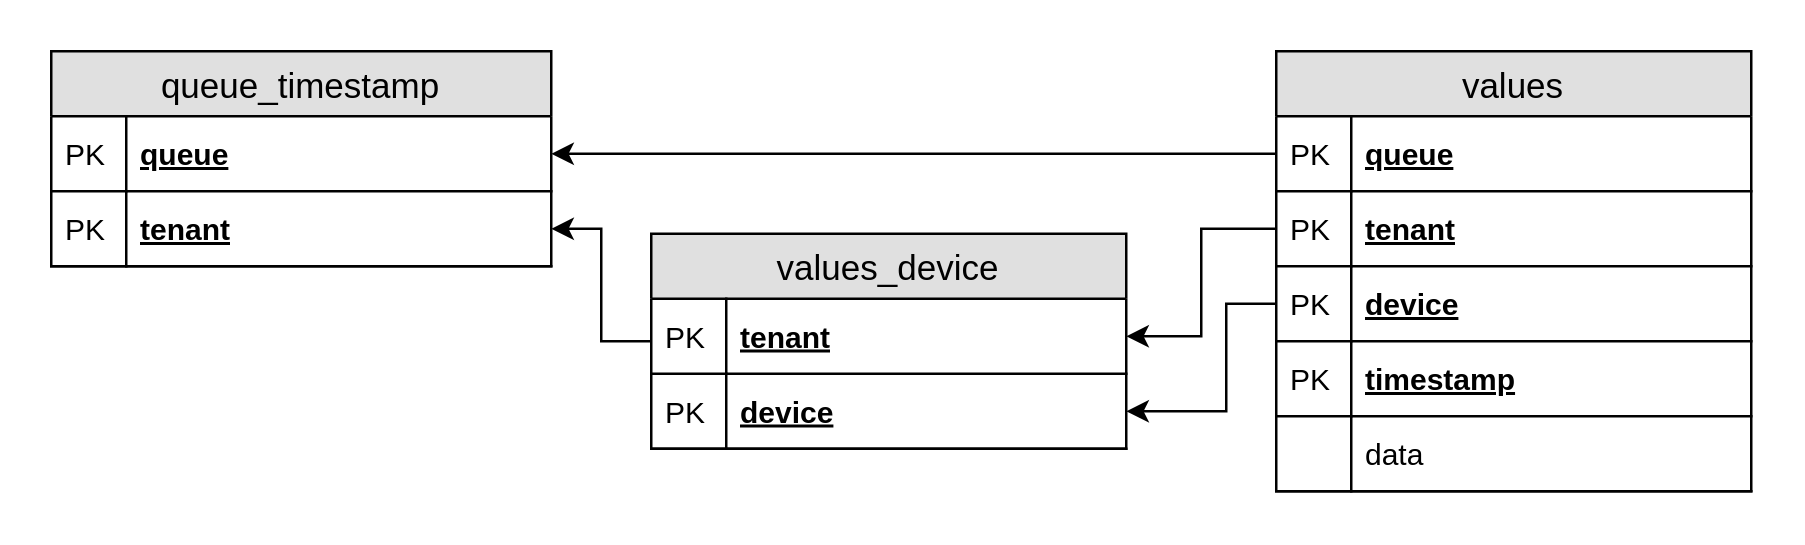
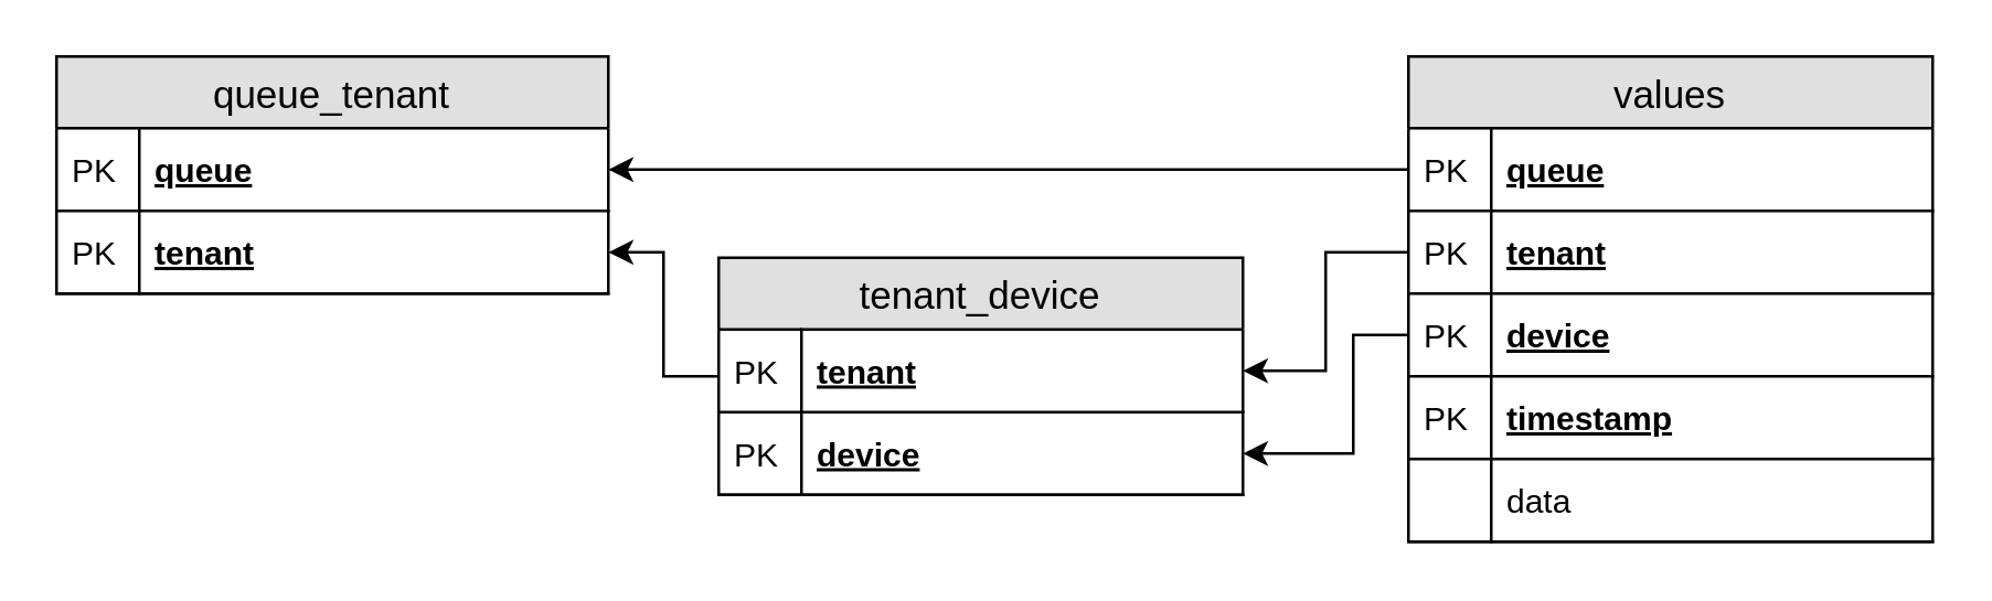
  <mxCell id="0" />
  <mxCell id="1" parent="0" />
- <mxCell id="2" value="queue_timestamp" style="swimlane;fontStyle=0;childLayout=stackLayout;horizontal=1;startSize=26;fillColor=#e0e0e0;horizontalStack=0;resizeParent=1;resizeParentMax=0;resizeLast=0;collapsible=1;marginBottom=0;swimlaneFillColor=#ffffff;align=center;fontSize=14;" parent="1" vertex="1"><mxGeometry x="20" y="20" width="200" height="86" as="geometry" /></mxCell>
+ <mxCell id="2" value="queue_tenant" style="swimlane;fontStyle=0;childLayout=stackLayout;horizontal=1;startSize=26;fillColor=#e0e0e0;horizontalStack=0;resizeParent=1;resizeParentMax=0;resizeLast=0;collapsible=1;marginBottom=0;swimlaneFillColor=#ffffff;align=center;fontSize=14;" parent="1" vertex="1"><mxGeometry x="20" y="20" width="200" height="86" as="geometry" /></mxCell>
  <mxCell id="3" value="queue" style="shape=partialRectangle;top=0;left=0;right=0;bottom=1;align=left;verticalAlign=middle;fillColor=none;spacingLeft=34;spacingRight=4;overflow=hidden;rotatable=0;points=[[0,0.5],[1,0.5]];portConstraint=eastwest;dropTarget=0;fontStyle=5;fontSize=12;" parent="2" vertex="1"><mxGeometry y="26" width="200" height="30" as="geometry" /></mxCell>
  <mxCell id="4" value="PK" style="shape=partialRectangle;top=0;left=0;bottom=0;fillColor=none;align=left;verticalAlign=middle;spacingLeft=4;spacingRight=4;overflow=hidden;rotatable=0;points=[];portConstraint=eastwest;part=1;fontSize=12;" parent="3" vertex="1" connectable="0"><mxGeometry width="30" height="30" as="geometry" /></mxCell>
  <mxCell id="5" value="tenant" style="shape=partialRectangle;top=0;left=0;right=0;bottom=1;align=left;verticalAlign=middle;fillColor=none;spacingLeft=34;spacingRight=4;overflow=hidden;rotatable=0;points=[[0,0.5],[1,0.5]];portConstraint=eastwest;dropTarget=0;fontStyle=5;fontSize=12;" parent="2" vertex="1"><mxGeometry y="56" width="200" height="30" as="geometry" /></mxCell>
  <mxCell id="6" value="PK" style="shape=partialRectangle;top=0;left=0;bottom=0;fillColor=none;align=left;verticalAlign=middle;spacingLeft=4;spacingRight=4;overflow=hidden;rotatable=0;points=[];portConstraint=eastwest;part=1;fontSize=12;" parent="5" vertex="1" connectable="0"><mxGeometry width="30" height="30" as="geometry" /></mxCell>
  <mxCell id="7" style="edgeStyle=orthogonalEdgeStyle;rounded=0;orthogonalLoop=1;jettySize=auto;html=1;exitX=0;exitY=0.5;exitDx=0;exitDy=0;" parent="1" source="8" target="5" edge="1"><mxGeometry relative="1" as="geometry" /></mxCell>
- <mxCell id="8" value="values_device" style="swimlane;fontStyle=0;childLayout=stackLayout;horizontal=1;startSize=26;fillColor=#e0e0e0;horizontalStack=0;resizeParent=1;resizeParentMax=0;resizeLast=0;collapsible=1;marginBottom=0;swimlaneFillColor=#ffffff;align=center;fontSize=14;" parent="1" vertex="1"><mxGeometry x="260" y="93" width="190" height="86" as="geometry" /></mxCell>
+ <mxCell id="8" value="tenant_device" style="swimlane;fontStyle=0;childLayout=stackLayout;horizontal=1;startSize=26;fillColor=#e0e0e0;horizontalStack=0;resizeParent=1;resizeParentMax=0;resizeLast=0;collapsible=1;marginBottom=0;swimlaneFillColor=#ffffff;align=center;fontSize=14;" parent="1" vertex="1"><mxGeometry x="260" y="93" width="190" height="86" as="geometry" /></mxCell>
  <mxCell id="9" value="tenant" style="shape=partialRectangle;top=0;left=0;right=0;bottom=1;align=left;verticalAlign=middle;fillColor=none;spacingLeft=34;spacingRight=4;overflow=hidden;rotatable=0;points=[[0,0.5],[1,0.5]];portConstraint=eastwest;dropTarget=0;fontStyle=5;fontSize=12;" parent="8" vertex="1"><mxGeometry y="26" width="190" height="30" as="geometry" /></mxCell>
  <mxCell id="10" value="PK" style="shape=partialRectangle;top=0;left=0;bottom=0;fillColor=none;align=left;verticalAlign=middle;spacingLeft=4;spacingRight=4;overflow=hidden;rotatable=0;points=[];portConstraint=eastwest;part=1;fontSize=12;" parent="9" vertex="1" connectable="0"><mxGeometry width="30" height="30" as="geometry" /></mxCell>
  <mxCell id="11" value="device" style="shape=partialRectangle;top=0;left=0;right=0;bottom=1;align=left;verticalAlign=middle;fillColor=none;spacingLeft=34;spacingRight=4;overflow=hidden;rotatable=0;points=[[0,0.5],[1,0.5]];portConstraint=eastwest;dropTarget=0;fontStyle=5;fontSize=12;" parent="8" vertex="1"><mxGeometry y="56" width="190" height="30" as="geometry" /></mxCell>
  <mxCell id="12" value="PK" style="shape=partialRectangle;top=0;left=0;bottom=0;fillColor=none;align=left;verticalAlign=middle;spacingLeft=4;spacingRight=4;overflow=hidden;rotatable=0;points=[];portConstraint=eastwest;part=1;fontSize=12;" parent="11" vertex="1" connectable="0"><mxGeometry width="30" height="30" as="geometry" /></mxCell>
  <mxCell id="13" value="values" style="swimlane;fontStyle=0;childLayout=stackLayout;horizontal=1;startSize=26;fillColor=#e0e0e0;horizontalStack=0;resizeParent=1;resizeParentMax=0;resizeLast=0;collapsible=1;marginBottom=0;swimlaneFillColor=#ffffff;align=center;fontSize=14;" parent="1" vertex="1"><mxGeometry x="510" y="20" width="190" height="176" as="geometry" /></mxCell>
  <mxCell id="14" value="queue" style="shape=partialRectangle;top=0;left=0;right=0;bottom=1;align=left;verticalAlign=middle;fillColor=none;spacingLeft=34;spacingRight=4;overflow=hidden;rotatable=0;points=[[0,0.5],[1,0.5]];portConstraint=eastwest;dropTarget=0;fontStyle=5;fontSize=12;" parent="13" vertex="1"><mxGeometry y="26" width="190" height="30" as="geometry" /></mxCell>
  <mxCell id="15" value="PK" style="shape=partialRectangle;top=0;left=0;bottom=0;fillColor=none;align=left;verticalAlign=middle;spacingLeft=4;spacingRight=4;overflow=hidden;rotatable=0;points=[];portConstraint=eastwest;part=1;fontSize=12;" parent="14" vertex="1" connectable="0"><mxGeometry width="30" height="30" as="geometry" /></mxCell>
  <mxCell id="16" value="tenant" style="shape=partialRectangle;top=0;left=0;right=0;bottom=1;align=left;verticalAlign=middle;fillColor=none;spacingLeft=34;spacingRight=4;overflow=hidden;rotatable=0;points=[[0,0.5],[1,0.5]];portConstraint=eastwest;dropTarget=0;fontStyle=5;fontSize=12;" parent="13" vertex="1"><mxGeometry y="56" width="190" height="30" as="geometry" /></mxCell>
  <mxCell id="17" value="PK" style="shape=partialRectangle;top=0;left=0;bottom=0;fillColor=none;align=left;verticalAlign=middle;spacingLeft=4;spacingRight=4;overflow=hidden;rotatable=0;points=[];portConstraint=eastwest;part=1;fontSize=12;" parent="16" vertex="1" connectable="0"><mxGeometry width="30" height="30" as="geometry" /></mxCell>
  <mxCell id="18" value="device" style="shape=partialRectangle;top=0;left=0;right=0;bottom=1;align=left;verticalAlign=middle;fillColor=none;spacingLeft=34;spacingRight=4;overflow=hidden;rotatable=0;points=[[0,0.5],[1,0.5]];portConstraint=eastwest;dropTarget=0;fontStyle=5;fontSize=12;" parent="13" vertex="1"><mxGeometry y="86" width="190" height="30" as="geometry" /></mxCell>
  <mxCell id="19" value="PK" style="shape=partialRectangle;top=0;left=0;bottom=0;fillColor=none;align=left;verticalAlign=middle;spacingLeft=4;spacingRight=4;overflow=hidden;rotatable=0;points=[];portConstraint=eastwest;part=1;fontSize=12;" parent="18" vertex="1" connectable="0"><mxGeometry width="30" height="30" as="geometry" /></mxCell>
  <mxCell id="20" value="timestamp" style="shape=partialRectangle;top=0;left=0;right=0;bottom=1;align=left;verticalAlign=middle;fillColor=none;spacingLeft=34;spacingRight=4;overflow=hidden;rotatable=0;points=[[0,0.5],[1,0.5]];portConstraint=eastwest;dropTarget=0;fontStyle=5;fontSize=12;" parent="13" vertex="1"><mxGeometry y="116" width="190" height="30" as="geometry" /></mxCell>
  <mxCell id="21" value="PK" style="shape=partialRectangle;top=0;left=0;bottom=0;fillColor=none;align=left;verticalAlign=middle;spacingLeft=4;spacingRight=4;overflow=hidden;rotatable=0;points=[];portConstraint=eastwest;part=1;fontSize=12;" parent="20" vertex="1" connectable="0"><mxGeometry width="30" height="30" as="geometry" /></mxCell>
  <mxCell id="22" value="data" style="shape=partialRectangle;top=0;left=0;right=0;bottom=1;align=left;verticalAlign=middle;fillColor=none;spacingLeft=34;spacingRight=4;overflow=hidden;rotatable=0;points=[[0,0.5],[1,0.5]];portConstraint=eastwest;dropTarget=0;fontStyle=0;fontSize=12;" parent="13" vertex="1"><mxGeometry y="146" width="190" height="30" as="geometry" /></mxCell>
  <mxCell id="23" value="" style="shape=partialRectangle;top=0;left=0;bottom=0;fillColor=none;align=left;verticalAlign=middle;spacingLeft=4;spacingRight=4;overflow=hidden;rotatable=0;points=[];portConstraint=eastwest;part=1;fontSize=12;" parent="22" vertex="1" connectable="0"><mxGeometry width="30" height="30" as="geometry" /></mxCell>
  <mxCell id="24" style="edgeStyle=orthogonalEdgeStyle;rounded=0;orthogonalLoop=1;jettySize=auto;html=1;exitX=0;exitY=0.5;exitDx=0;exitDy=0;entryX=1;entryY=0.5;entryDx=0;entryDy=0;" parent="1" source="16" target="9" edge="1"><mxGeometry relative="1" as="geometry"><Array as="points"><mxPoint x="480" y="91" /><mxPoint x="480" y="134" /></Array></mxGeometry></mxCell>
  <mxCell id="25" style="edgeStyle=orthogonalEdgeStyle;rounded=0;orthogonalLoop=1;jettySize=auto;html=1;exitX=0;exitY=0.5;exitDx=0;exitDy=0;entryX=1;entryY=0.5;entryDx=0;entryDy=0;" parent="1" source="18" target="11" edge="1"><mxGeometry relative="1" as="geometry"><Array as="points"><mxPoint x="490" y="121" /><mxPoint x="490" y="164" /></Array></mxGeometry></mxCell>
  <mxCell id="26" style="edgeStyle=orthogonalEdgeStyle;rounded=0;orthogonalLoop=1;jettySize=auto;html=1;exitX=0;exitY=0.5;exitDx=0;exitDy=0;entryX=1;entryY=0.5;entryDx=0;entryDy=0;" parent="1" source="14" target="3" edge="1"><mxGeometry relative="1" as="geometry" /></mxCell>
